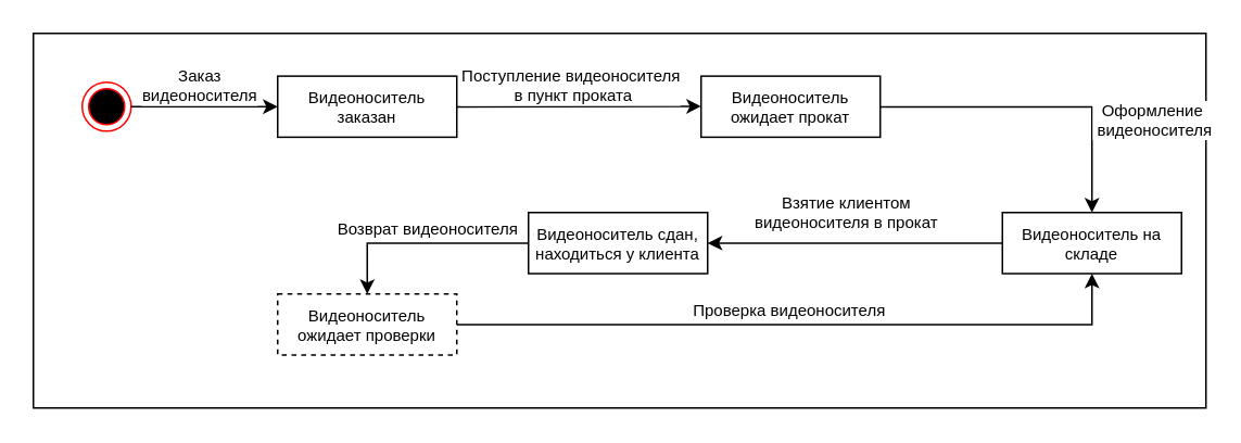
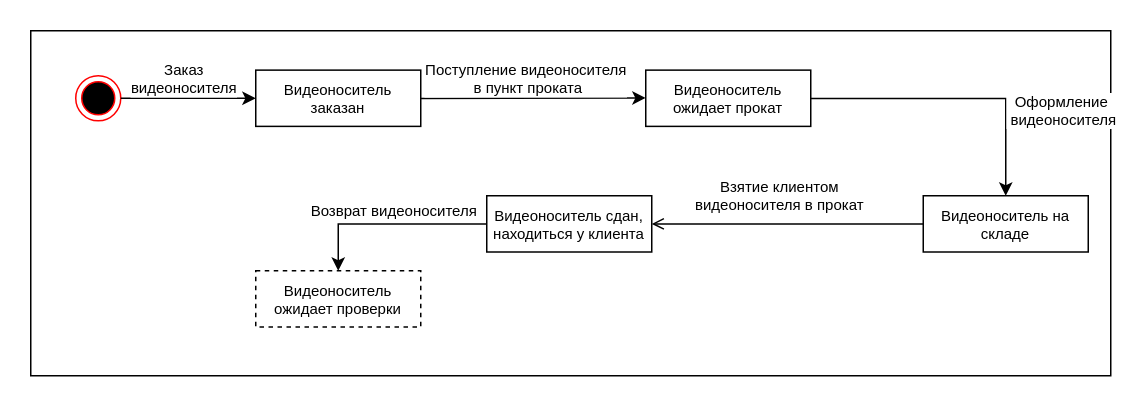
  <mxCell id="0" />
  <mxCell id="1" parent="0" />
  <mxCell id="2" value="" style="rounded=0;whiteSpace=wrap;html=1;strokeColor=default;fontSize=10;fillColor=default;" vertex="1" parent="1"><mxGeometry width="720" height="230" as="geometry" x="20" y="20" /></mxCell>
  <mxCell id="3" value="" style="ellipse;html=1;shape=endState;fillColor=#000000;strokeColor=#ff0000;fontSize=10;" vertex="1" parent="1"><mxGeometry x="50" y="50" width="30" height="30" as="geometry" /></mxCell>
  <mxCell id="4" value="" style="endArrow=classic;html=1;rounded=0;fontSize=10;" edge="1" parent="1" source="3"><mxGeometry width="50" height="50" relative="1" as="geometry"><mxPoint x="470" y="400" as="sourcePoint" /><mxPoint x="170" y="65" as="targetPoint" /></mxGeometry></mxCell>
  <mxCell id="5" value="Заказ &lt;br&gt;видеоносителя" style="edgeLabel;html=1;align=center;verticalAlign=middle;resizable=0;points=[];fontSize=10;" vertex="1" connectable="0" parent="4"><mxGeometry x="-0.275" relative="1" as="geometry"><mxPoint x="8" y="-14" as="offset" /></mxGeometry></mxCell>
  <mxCell id="6" value="Видеоноситель заказан" style="rounded=0;whiteSpace=wrap;html=1;strokeColor=default;fontSize=10;fillColor=default;" vertex="1" parent="1"><mxGeometry x="170" y="46.25" width="110" height="37.5" as="geometry" /></mxCell>
  <mxCell id="7" value="" style="endArrow=classic;html=1;rounded=0;fontSize=10;" edge="1" parent="1"><mxGeometry width="50" height="50" relative="1" as="geometry"><mxPoint x="280" y="65.22" as="sourcePoint" /><mxPoint x="430" y="64.79" as="targetPoint" /></mxGeometry></mxCell>
  <mxCell id="8" value="Поступление видеоносителя&lt;br&gt;&amp;nbsp;в пункт проката" style="edgeLabel;html=1;align=center;verticalAlign=middle;resizable=0;points=[];fontSize=10;" vertex="1" connectable="0" parent="7"><mxGeometry x="-0.275" relative="1" as="geometry"><mxPoint x="16" y="-14" as="offset" /></mxGeometry></mxCell>
  <mxCell id="9" style="edgeStyle=orthogonalEdgeStyle;rounded=0;orthogonalLoop=1;jettySize=auto;html=1;entryX=0.5;entryY=0;entryDx=0;entryDy=0;fontSize=10;" edge="1" parent="1" source="11" target="14"><mxGeometry relative="1" as="geometry" /></mxCell>
  <mxCell id="10" value="Оформление&lt;br&gt;&amp;nbsp;видеоносителя" style="edgeLabel;html=1;align=center;verticalAlign=middle;resizable=0;points=[];fontSize=10;" vertex="1" connectable="0" parent="9"><mxGeometry x="0.239" relative="1" as="geometry"><mxPoint x="45" y="7" as="offset" /></mxGeometry></mxCell>
  <mxCell id="11" value="Видеоноситель ожидает прокат" style="rounded=0;whiteSpace=wrap;html=1;strokeColor=default;fontSize=10;fillColor=default;" vertex="1" parent="1"><mxGeometry x="430" y="46.25" width="110" height="37.5" as="geometry" /></mxCell>
- <mxCell id="12" style="edgeStyle=orthogonalEdgeStyle;rounded=0;orthogonalLoop=1;jettySize=auto;html=1;entryX=1;entryY=0.5;entryDx=0;entryDy=0;fontSize=10;" edge="1" parent="1" source="14" target="17"><mxGeometry relative="1" as="geometry" /></mxCell>
+ <mxCell id="12" style="edgeStyle=orthogonalEdgeStyle;rounded=0;orthogonalLoop=1;jettySize=auto;html=1;entryX=1;entryY=0.5;entryDx=0;entryDy=0;fontSize=10;endArrow=open;" edge="1" parent="1" source="14" target="17"><mxGeometry relative="1" as="geometry" /></mxCell>
  <mxCell id="13" value="Взятие клиентом &lt;br&gt;видеоносителя в прокат" style="edgeLabel;html=1;align=center;verticalAlign=middle;resizable=0;points=[];fontSize=10;" vertex="1" connectable="0" parent="12"><mxGeometry x="0.321" y="-1" relative="1" as="geometry"><mxPoint x="23" y="-18" as="offset" /></mxGeometry></mxCell>
  <mxCell id="14" value="Видеоноситель на складе" style="rounded=0;whiteSpace=wrap;html=1;strokeColor=default;fontSize=10;fillColor=default;" vertex="1" parent="1"><mxGeometry x="615" y="130" width="110" height="37.5" as="geometry" /></mxCell>
  <mxCell id="15" style="edgeStyle=orthogonalEdgeStyle;rounded=0;orthogonalLoop=1;jettySize=auto;html=1;entryX=0.5;entryY=0;entryDx=0;entryDy=0;fontSize=10;" edge="1" parent="1" source="17" target="20"><mxGeometry relative="1" as="geometry" /></mxCell>
  <mxCell id="16" value="Возврат видеоносителя" style="edgeLabel;html=1;align=center;verticalAlign=middle;resizable=0;points=[];fontSize=10;" vertex="1" connectable="0" parent="15"><mxGeometry x="0.096" y="-1" relative="1" as="geometry"><mxPoint x="8" y="-8" as="offset" /></mxGeometry></mxCell>
  <mxCell id="17" value="Видеоноситель сдан, находиться у клиента" style="rounded=0;whiteSpace=wrap;html=1;strokeColor=default;fontSize=10;fillColor=default;" vertex="1" parent="1"><mxGeometry x="324" y="130" width="110" height="37.5" as="geometry" /></mxCell>
- <mxCell id="18" style="edgeStyle=orthogonalEdgeStyle;rounded=0;orthogonalLoop=1;jettySize=auto;html=1;entryX=0.5;entryY=1;entryDx=0;entryDy=0;fontSize=10;" edge="1" parent="1" source="20" target="14"><mxGeometry relative="1" as="geometry" /></mxCell>
- <mxCell id="19" value="Проверка видеоносителя" style="edgeLabel;html=1;align=center;verticalAlign=middle;resizable=0;points=[];fontSize=10;" vertex="1" connectable="0" parent="18"><mxGeometry x="0.202" y="-1" relative="1" as="geometry"><mxPoint x="-50" y="-10" as="offset" /></mxGeometry></mxCell>
  <mxCell id="20" value="Видеоноситель ожидает проверки" style="rounded=0;whiteSpace=wrap;html=1;strokeColor=default;fontSize=10;fillColor=default;dashed=1;" vertex="1" parent="1"><mxGeometry x="170" y="180" width="110" height="37.5" as="geometry" /></mxCell>
